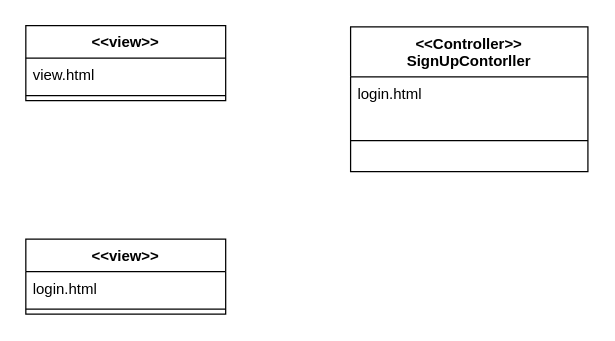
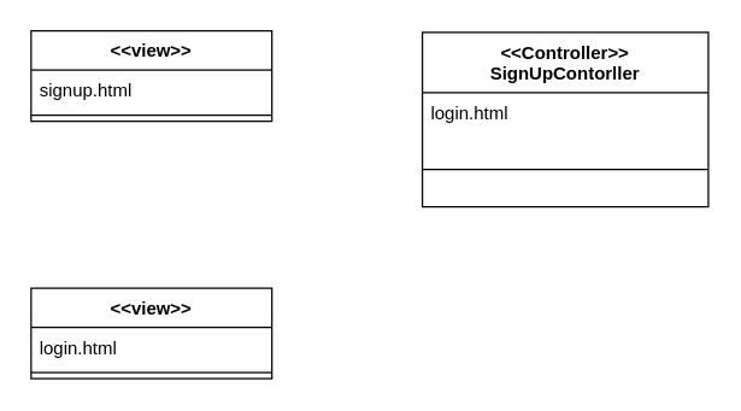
  <mxCell id="0" />
  <mxCell id="1" parent="0" />
  <mxCell id="2" value="&lt;&lt;view&gt;&gt;" style="swimlane;fontStyle=1;align=center;verticalAlign=top;childLayout=stackLayout;horizontal=1;startSize=26;horizontalStack=0;resizeParent=1;resizeParentMax=0;resizeLast=0;collapsible=1;marginBottom=0;" vertex="1" parent="1"><mxGeometry x="20" y="20" width="160" height="60" as="geometry" /></mxCell>
- <mxCell id="3" value="view.html" style="text;strokeColor=none;fillColor=none;align=left;verticalAlign=top;spacingLeft=4;spacingRight=4;overflow=hidden;rotatable=0;points=[[0,0.5],[1,0.5]];portConstraint=eastwest;" vertex="1" parent="2"><mxGeometry y="26" width="160" height="26" as="geometry" /></mxCell>
+ <mxCell id="3" value="signup.html" style="text;strokeColor=none;fillColor=none;align=left;verticalAlign=top;spacingLeft=4;spacingRight=4;overflow=hidden;rotatable=0;points=[[0,0.5],[1,0.5]];portConstraint=eastwest;" vertex="1" parent="2"><mxGeometry y="26" width="160" height="26" as="geometry" /></mxCell>
  <mxCell id="4" value="" style="line;strokeWidth=1;fillColor=none;align=left;verticalAlign=middle;spacingTop=-1;spacingLeft=3;spacingRight=3;rotatable=0;labelPosition=right;points=[];portConstraint=eastwest;" vertex="1" parent="2"><mxGeometry y="52" width="160" height="8" as="geometry" /></mxCell>
  <mxCell id="5" value="&lt;&lt;view&gt;&gt;" style="swimlane;fontStyle=1;align=center;verticalAlign=top;childLayout=stackLayout;horizontal=1;startSize=26;horizontalStack=0;resizeParent=1;resizeParentMax=0;resizeLast=0;collapsible=1;marginBottom=0;" vertex="1" parent="1"><mxGeometry x="20" y="191" width="160" height="60" as="geometry" /></mxCell>
  <mxCell id="6" value="login.html" style="text;strokeColor=none;fillColor=none;align=left;verticalAlign=top;spacingLeft=4;spacingRight=4;overflow=hidden;rotatable=0;points=[[0,0.5],[1,0.5]];portConstraint=eastwest;" vertex="1" parent="5"><mxGeometry y="26" width="160" height="26" as="geometry" /></mxCell>
  <mxCell id="7" value="" style="line;strokeWidth=1;fillColor=none;align=left;verticalAlign=middle;spacingTop=-1;spacingLeft=3;spacingRight=3;rotatable=0;labelPosition=right;points=[];portConstraint=eastwest;" vertex="1" parent="5"><mxGeometry y="52" width="160" height="8" as="geometry" /></mxCell>
  <mxCell id="8" value="&lt;&lt;Controller&gt;&gt;&#10;SignUpContorller" style="swimlane;fontStyle=1;align=center;verticalAlign=top;childLayout=stackLayout;horizontal=1;startSize=40;horizontalStack=0;resizeParent=1;resizeParentMax=0;resizeLast=0;collapsible=1;marginBottom=0;" vertex="1" parent="1"><mxGeometry x="280" y="21" width="190" height="116" as="geometry" /></mxCell>
  <mxCell id="9" value="login.html" style="text;strokeColor=none;fillColor=none;align=left;verticalAlign=top;spacingLeft=4;spacingRight=4;overflow=hidden;rotatable=0;points=[[0,0.5],[1,0.5]];portConstraint=eastwest;" vertex="1" parent="8"><mxGeometry y="40" width="190" height="26" as="geometry" /></mxCell>
  <mxCell id="10" value="" style="line;strokeWidth=1;fillColor=none;align=left;verticalAlign=middle;spacingTop=-1;spacingLeft=3;spacingRight=3;rotatable=0;labelPosition=right;points=[];portConstraint=eastwest;" vertex="1" parent="8"><mxGeometry y="66" width="190" height="50" as="geometry" /></mxCell>
